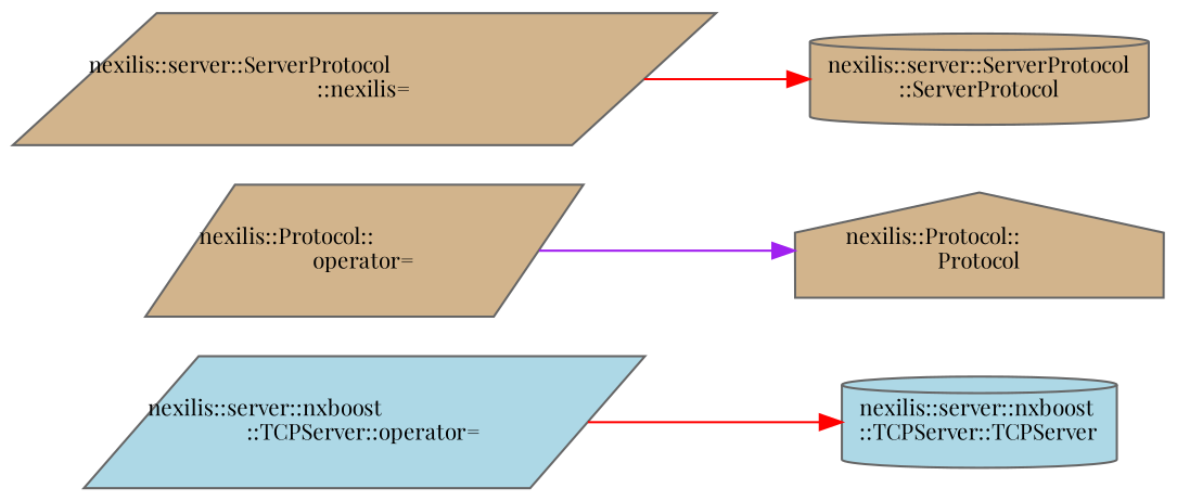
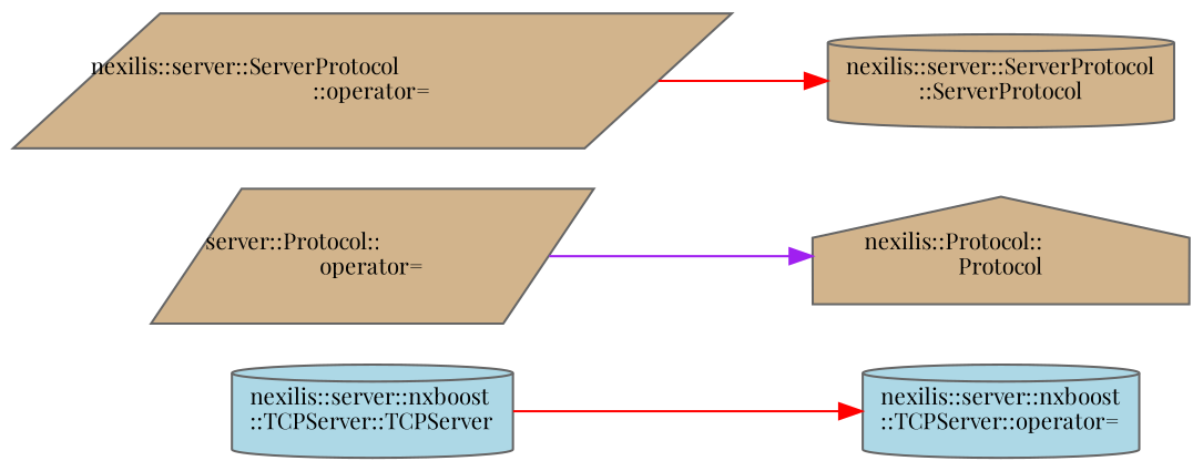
  digraph {
    fontname="Playfair Display"
    rankdir=LR
    node [color=grey40 fillcolor=tan fontname="Playfair Display" fontsize=10 shape=parallelogram style=filled]
    edge [color=red fontname="Playfair Display" fontsize=10 labelfontname=Helvetica labelfontsize=10 style=solid]
-   n1 [color=gray40 fillcolor=lightblue fontcolor=black height=0.2 label="nexilis::server::nxboost\l::TCPServer::operator=" width=0.4]
+   n1 [color=gray40 fillcolor=lightblue fontcolor=black height=0.2 label="nexilis::server::nxboost\l::TCPServer::operator=" shape=cylinder width=0.4]
    n2 [fillcolor=lightblue height=0.2 label="nexilis::server::nxboost\l::TCPServer::TCPServer" shape=cylinder width=0.4]
-   n3 [height=0.2 label="nexilis::Protocol::\loperator=" width=0.4]
+   n3 [height=0.2 label="server::Protocol::\loperator=" width=0.4]
    n4 [height=0.2 label="nexilis::Protocol::\lProtocol" shape=house width=0.4]
-   n5 [height=0.2 label="nexilis::server::ServerProtocol\l::nexilis=" width=0.4]
+   n5 [height=0.2 label="nexilis::server::ServerProtocol\l::operator=" width=0.4]
    n6 [height=0.2 label="nexilis::server::ServerProtocol\l::ServerProtocol" shape=cylinder width=0.4]
-   n1 -> n2
+   n2 -> n1
    n3 -> n4 [color=purple]
    n5 -> n6
  }
